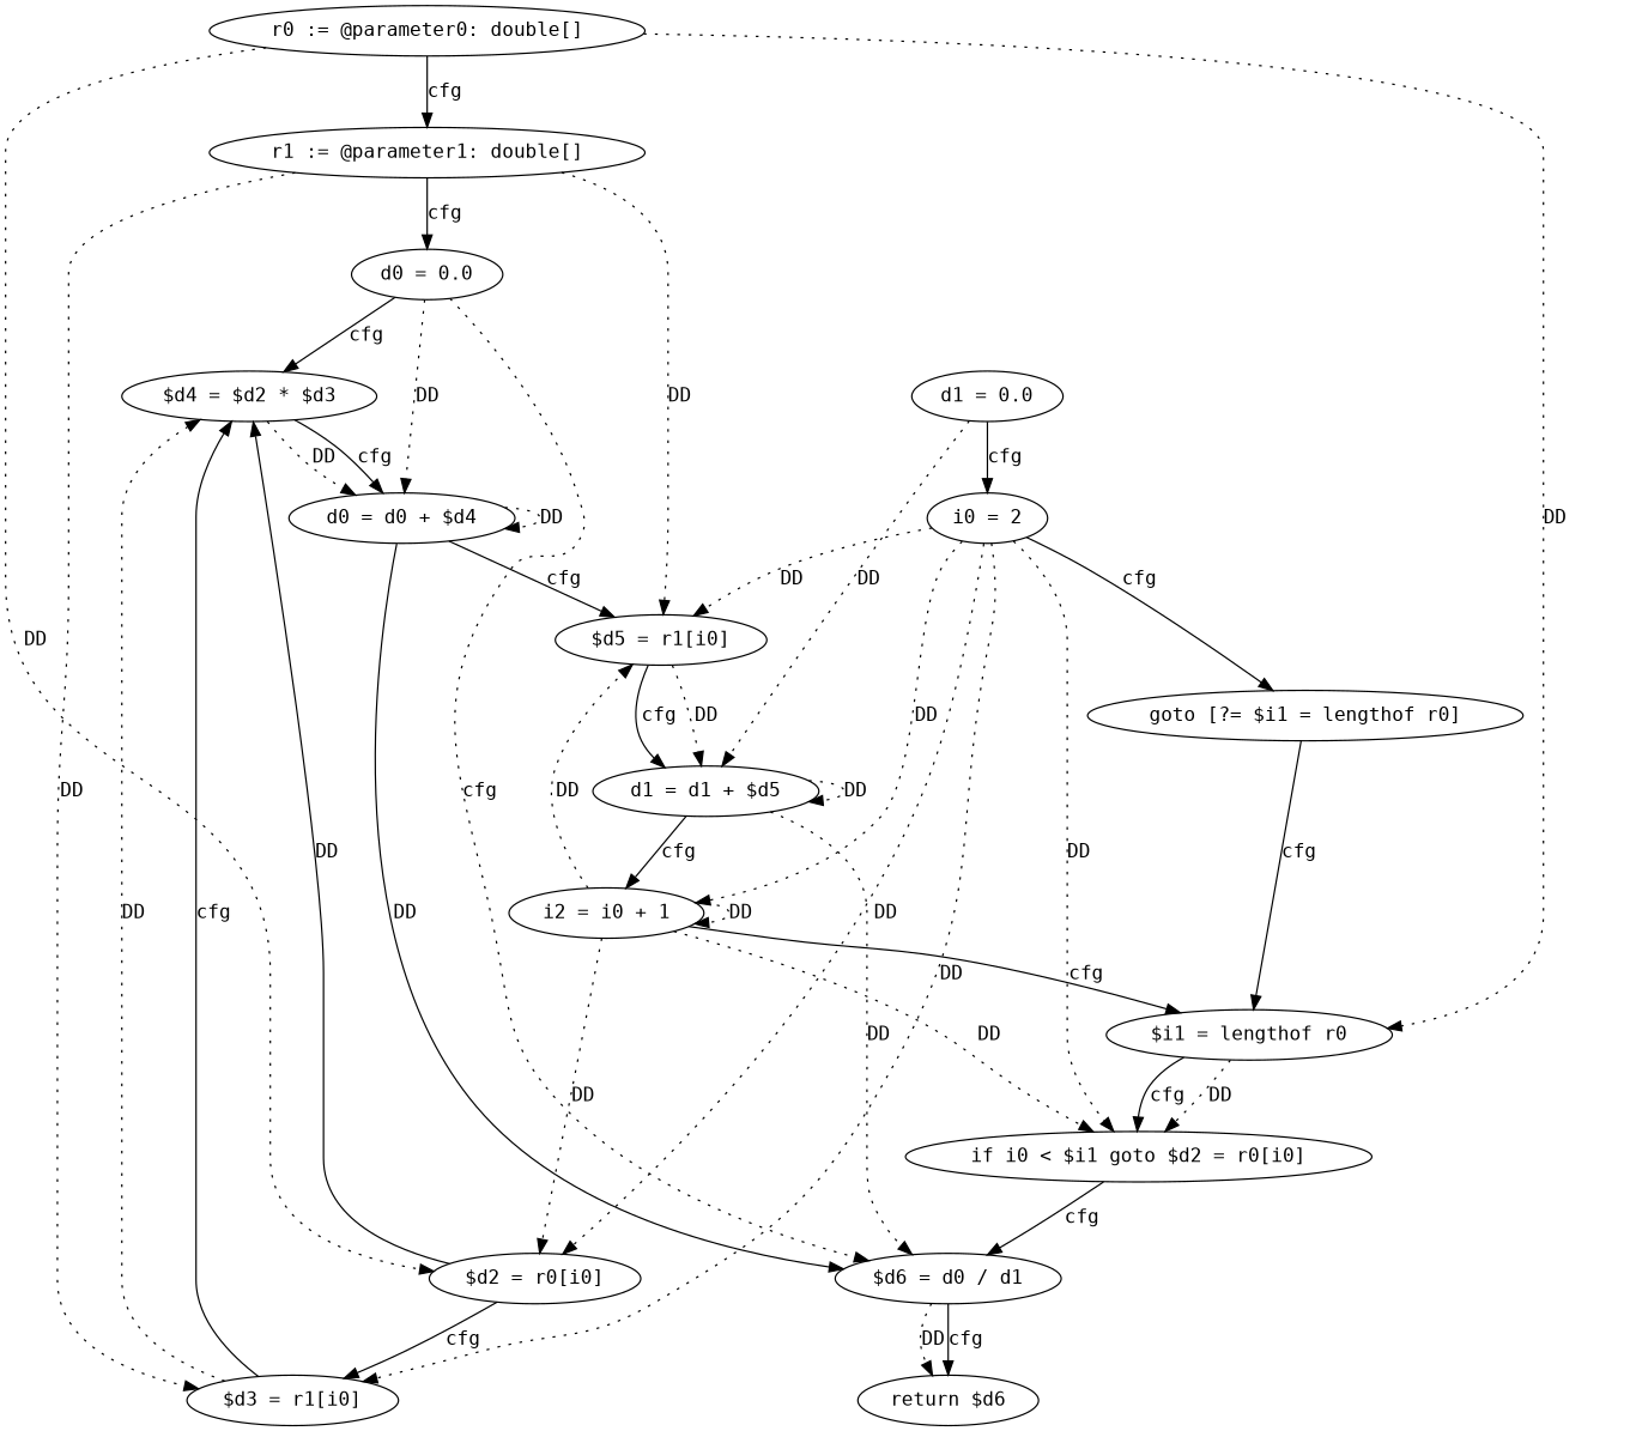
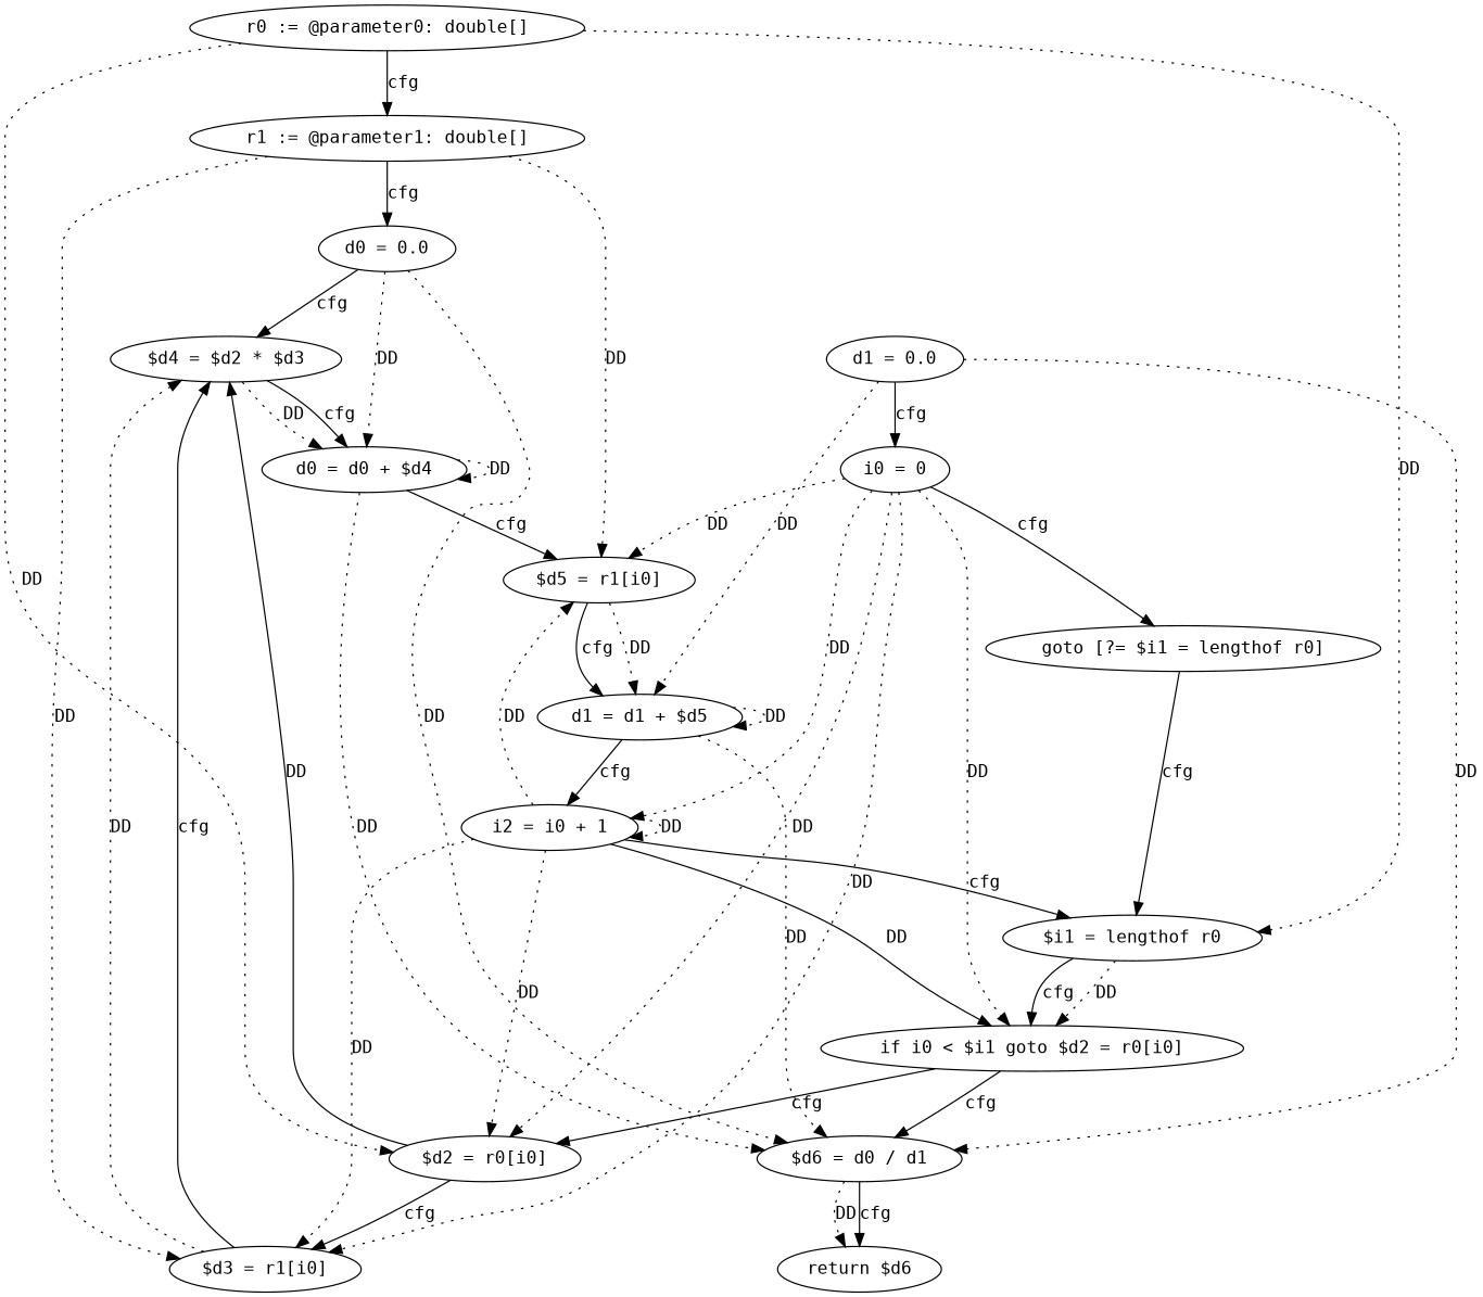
  digraph {
    fontname="DejaVu Sans Mono"
    node [fontname="DejaVu Sans Mono"]
    edge [fontname="DejaVu Sans Mono" style=dotted]
    n1 [label="r0 := @parameter0: double[]"]
    n2 [label="r1 := @parameter1: double[]"]
    n3 [label="$d2 = r0[i0]"]
    n4 [label="$i1 = lengthof r0"]
    n5 [label="d0 = 0.0"]
    n6 [label="$d3 = r1[i0]"]
    n7 [label="$d5 = r1[i0]"]
    n8 [label="$d4 = $d2 * $d3"]
    n9 [label="if i0 < $i1 goto $d2 = r0[i0]"]
    n10 [label="d0 = d0 + $d4"]
    n11 [label="$d6 = d0 / d1"]
    n12 [label="d1 = d1 + $d5"]
    n13 [label="d1 = 0.0"]
-   n14 [label="i0 = 2"]
+   n14 [label="i0 = 0"]
    n15 [label="return $d6"]
    n16 [label="goto [?= $i1 = lengthof r0]"]
    n17 [label="i2 = i0 + 1"]
    n1 -> n2 [label=cfg style=""]
    n1 -> n3 [label=DD]
    n1 -> n4 [label=DD]
    n2 -> n5 [label=cfg style=""]
    n2 -> n6 [label=DD]
    n2 -> n7 [label=DD]
    n3 -> n6 [label=cfg style=""]
    n3 -> n8 [label=DD style=solid]
    n4 -> n9 [label=DD]
    n4 -> n9 [label=cfg style=""]
    n5 -> n8 [label=cfg style=""]
    n5 -> n10 [label=DD]
-   n5 -> n11 [label=cfg]
+   n5 -> n11 [label=DD]
    n6 -> n8 [label=DD]
    n6 -> n8 [label=cfg style=""]
    n7 -> n12 [label=DD]
    n7 -> n12 [label=cfg style=""]
    n8 -> n10 [label=DD]
    n8 -> n10 [label=cfg style=""]
+   n9 -> n3 [label=cfg style=""]
    n9 -> n11 [label=cfg style=""]
    n10 -> n7 [label=cfg style=""]
    n10 -> n10 [label=DD]
-   n10 -> n11 [label=DD style=solid]
+   n10 -> n11 [label=DD]
    n11 -> n15 [label=DD]
    n11 -> n15 [label=cfg style=""]
    n12 -> n11 [label=DD]
    n12 -> n12 [label=DD]
    n12 -> n17 [label=cfg style=""]
+   n13 -> n11 [label=DD]
    n13 -> n12 [label=DD]
    n13 -> n14 [label=cfg style=""]
    n14 -> n3 [label=DD]
    n14 -> n6 [label=DD]
    n14 -> n7 [label=DD]
    n14 -> n9 [label=DD]
    n14 -> n16 [label=cfg style=""]
    n14 -> n17 [label=DD]
    n16 -> n4 [label=cfg style=""]
    n17 -> n3 [label=DD]
    n17 -> n4 [label=cfg style=""]
+   n17 -> n6 [label=DD]
    n17 -> n7 [label=DD]
-   n17 -> n9 [label=DD]
+   n17 -> n9 [label=DD style=solid]
    n17 -> n17 [label=DD]
  }
